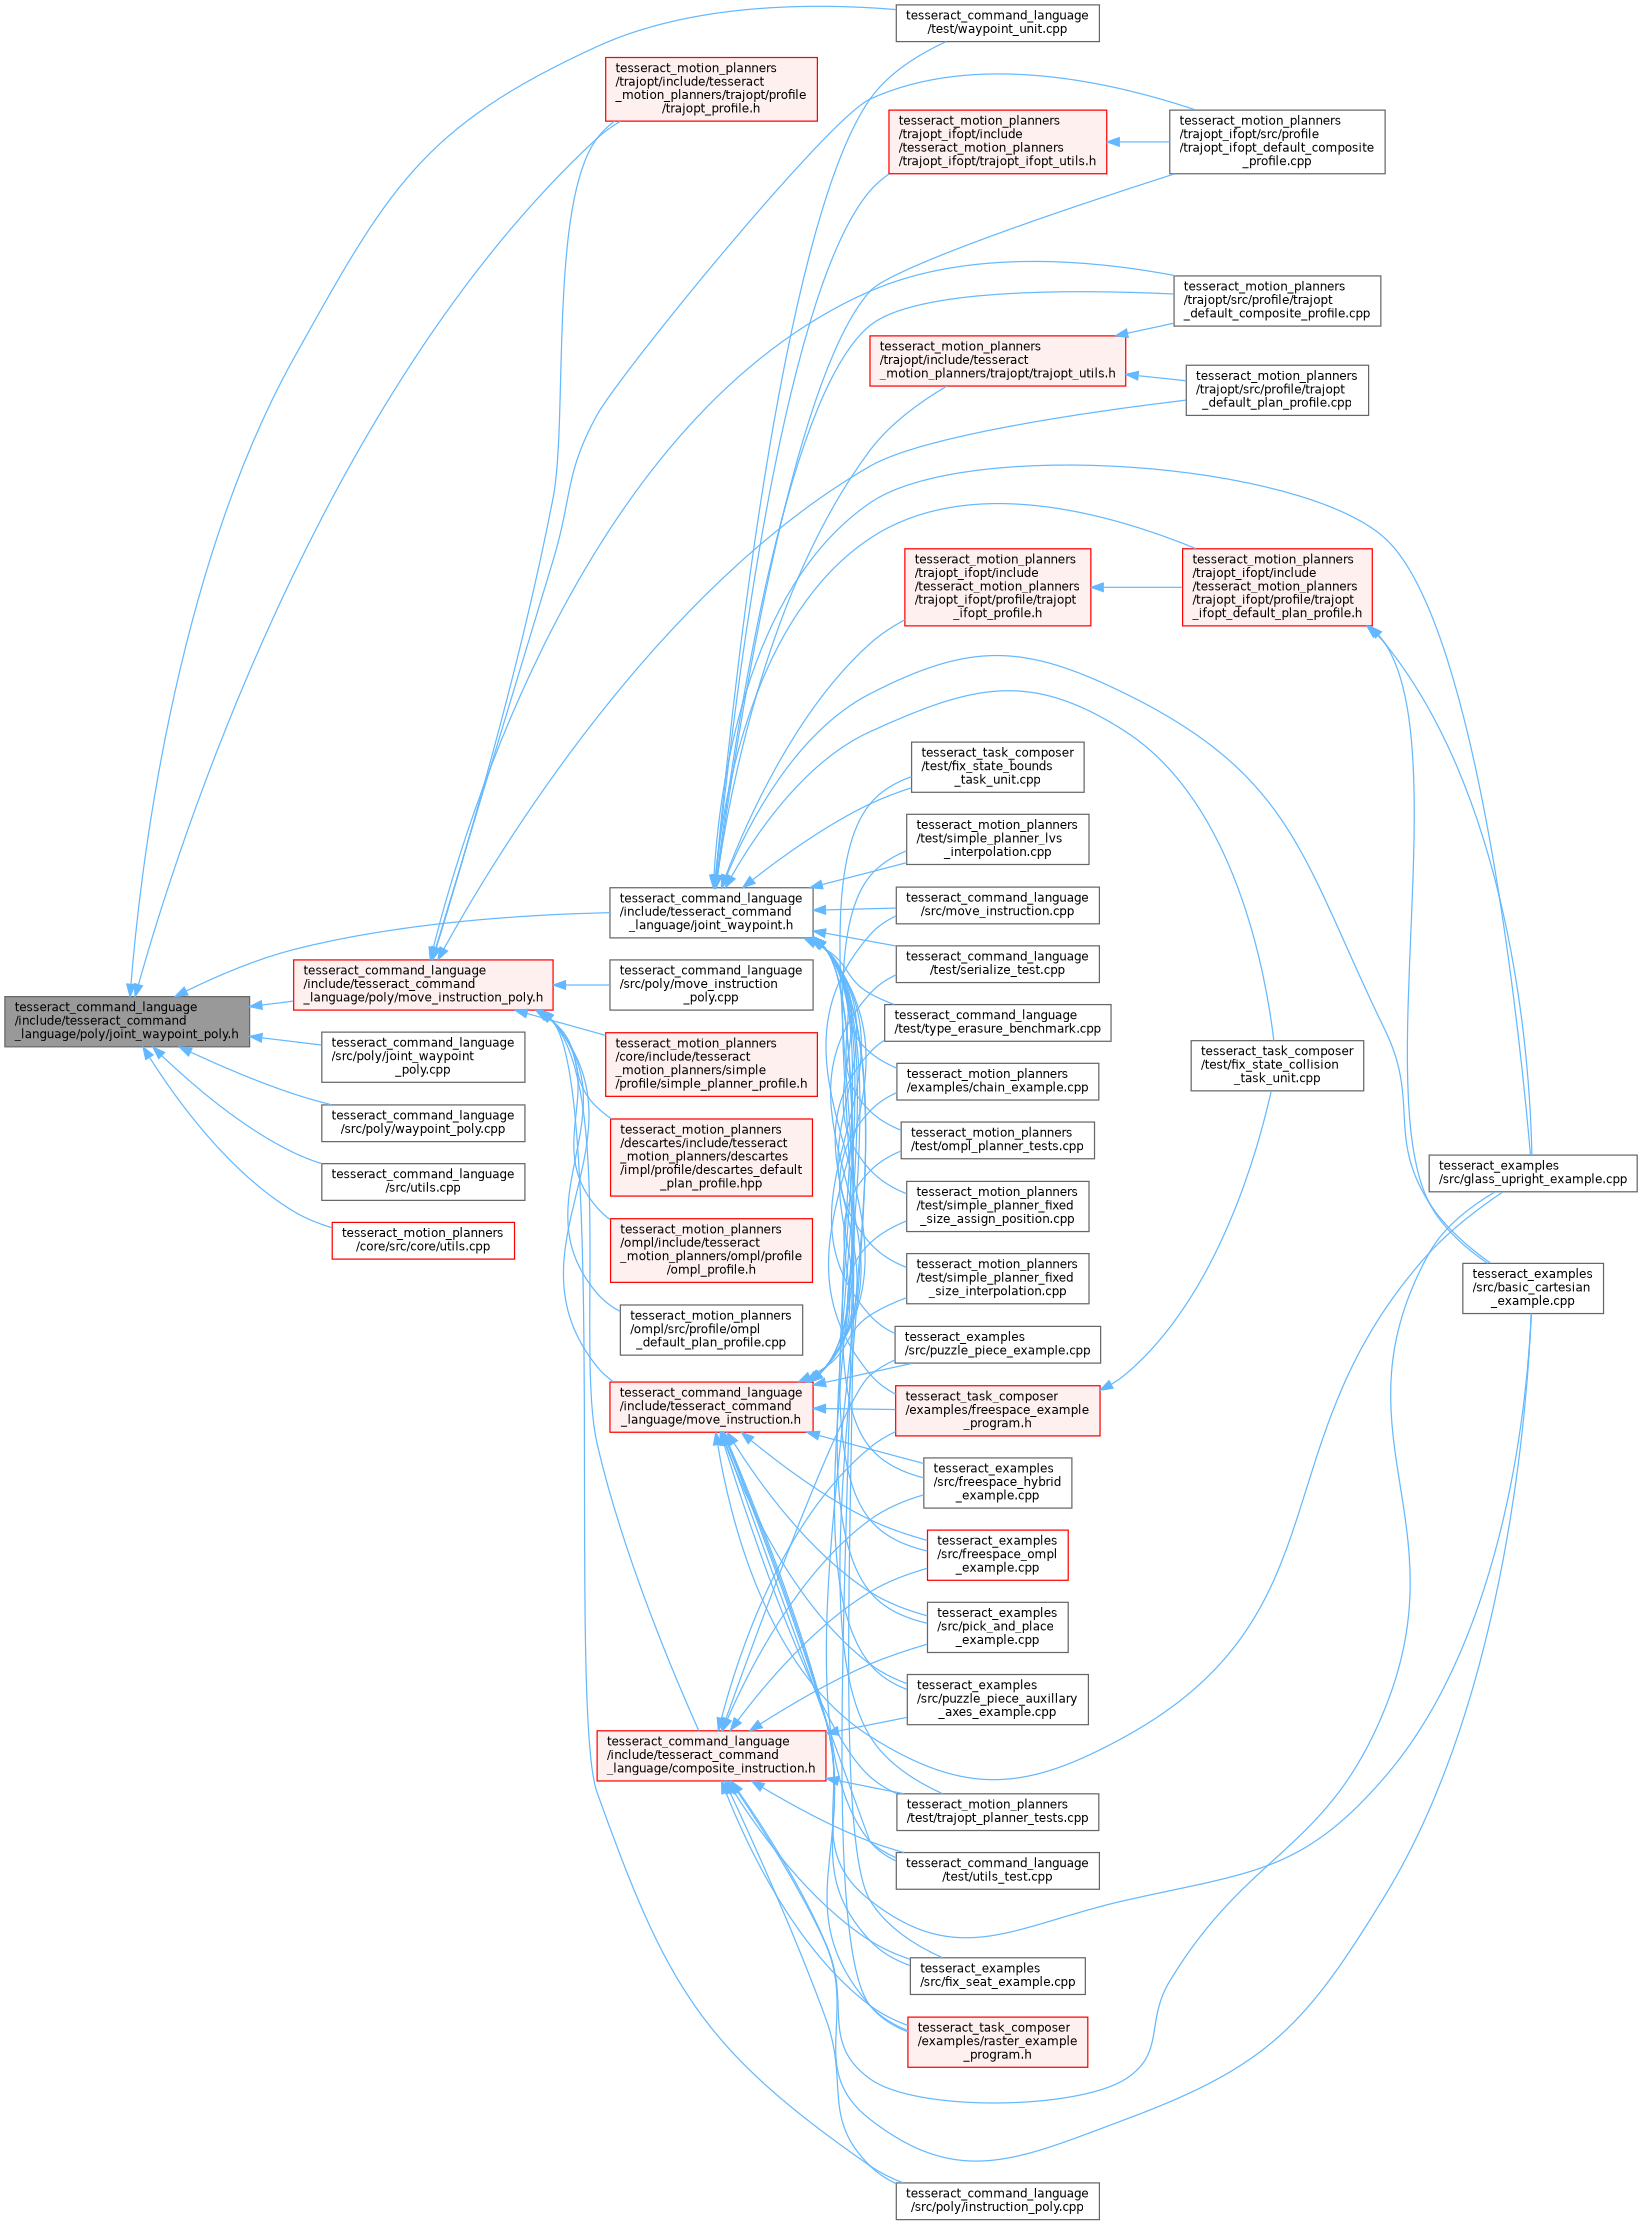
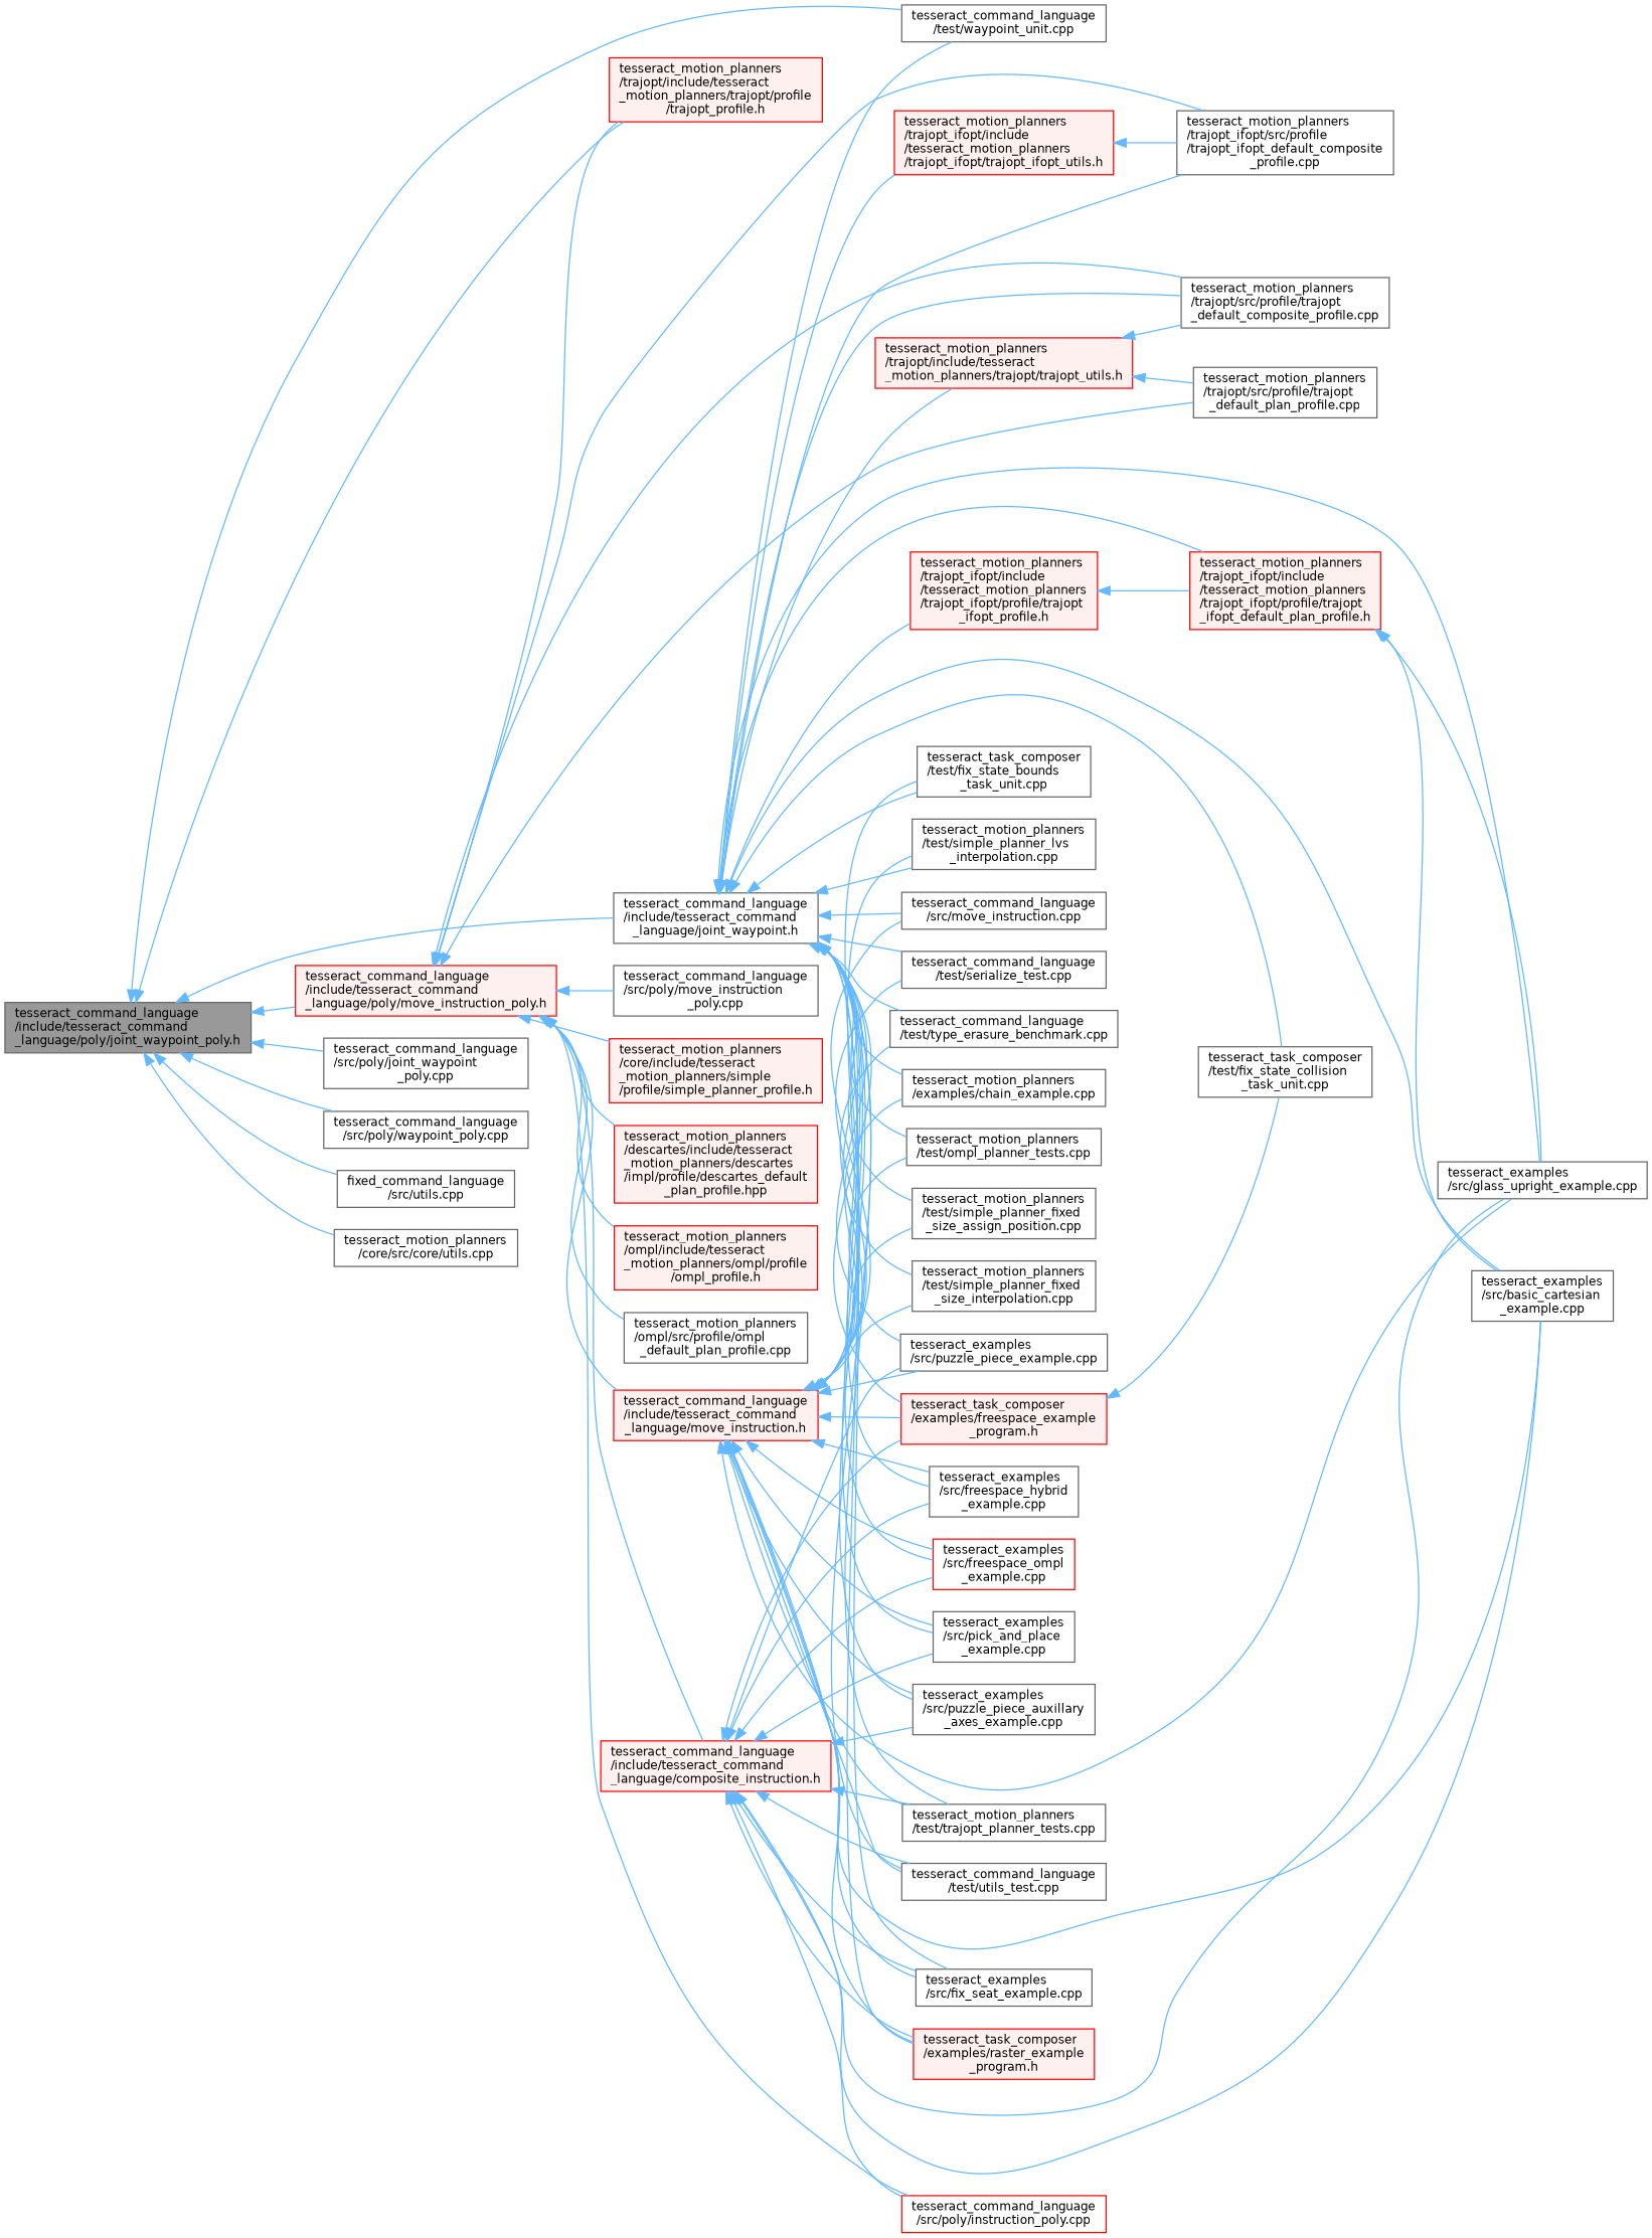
  digraph {
    rankdir=LR
    node [color=grey40 fillcolor=white fontname=Helvetica fontsize=10 shape=box style=filled]
    edge [color=steelblue1 dir=back fontname=Helvetica fontsize=10 labelfontname=Helvetica labelfontsize=10 style=solid]
    n1 [color=gray40 fillcolor=grey60 fontcolor=black height=0.2 label="tesseract_command_language\l/include/tesseract_command\l_language/poly/joint_waypoint_poly.h" width=0.4]
    n2 [height=0.2 label="tesseract_command_language\l/include/tesseract_command\l_language/joint_waypoint.h" width=0.4]
    n3 [height=0.2 label="tesseract_command_language\l/test/waypoint_unit.cpp" width=0.4]
    n4 [color=red fillcolor="#FFF0F0" height=0.2 label="tesseract_command_language\l/include/tesseract_command\l_language/poly/move_instruction_poly.h" width=0.4]
    n5 [color=red fillcolor="#FFF0F0" height=0.2 label="tesseract_motion_planners\l/trajopt/include/tesseract\l_motion_planners/trajopt/profile\l/trajopt_profile.h" width=0.4]
    n6 [height=0.2 label="tesseract_command_language\l/src/poly/joint_waypoint\l_poly.cpp" width=0.4]
    n7 [height=0.2 label="tesseract_command_language\l/src/poly/waypoint_poly.cpp" width=0.4]
-   n8 [height=0.2 label="tesseract_command_language\l/src/utils.cpp" width=0.4]
-   n9 [color=red height=0.2 label="tesseract_motion_planners\l/core/src/core/utils.cpp" width=0.4]
+   n8 [height=0.2 label="fixed_command_language\l/src/utils.cpp" width=0.4]
+   n9 [height=0.2 label="tesseract_motion_planners\l/core/src/core/utils.cpp" width=0.4]
    n10 [height=0.2 label="tesseract_command_language\l/src/move_instruction.cpp" width=0.4]
    n11 [height=0.2 label="tesseract_command_language\l/test/serialize_test.cpp" width=0.4]
    n12 [height=0.2 label="tesseract_command_language\l/test/type_erasure_benchmark.cpp" width=0.4]
    n13 [height=0.2 label="tesseract_command_language\l/test/utils_test.cpp" width=0.4]
    n14 [height=0.2 label="tesseract_examples\l/src/basic_cartesian\l_example.cpp" width=0.4]
    n15 [height=0.2 label="tesseract_examples\l/src/fix_seat_example.cpp" width=0.4]
    n16 [height=0.2 label="tesseract_examples\l/src/freespace_hybrid\l_example.cpp" width=0.4]
    n17 [color=red height=0.2 label="tesseract_examples\l/src/freespace_ompl\l_example.cpp" width=0.4]
    n18 [height=0.2 label="tesseract_examples\l/src/glass_upright_example.cpp" width=0.4]
    n19 [height=0.2 label="tesseract_examples\l/src/pick_and_place\l_example.cpp" width=0.4]
    n20 [height=0.2 label="tesseract_examples\l/src/puzzle_piece_auxillary\l_axes_example.cpp" width=0.4]
    n21 [height=0.2 label="tesseract_examples\l/src/puzzle_piece_example.cpp" width=0.4]
    n22 [height=0.2 label="tesseract_motion_planners\l/examples/chain_example.cpp" width=0.4]
    n23 [height=0.2 label="tesseract_motion_planners\l/test/ompl_planner_tests.cpp" width=0.4]
    n24 [height=0.2 label="tesseract_motion_planners\l/test/simple_planner_fixed\l_size_assign_position.cpp" width=0.4]
    n25 [height=0.2 label="tesseract_motion_planners\l/test/simple_planner_fixed\l_size_interpolation.cpp" width=0.4]
    n26 [height=0.2 label="tesseract_motion_planners\l/test/simple_planner_lvs\l_interpolation.cpp" width=0.4]
    n27 [height=0.2 label="tesseract_motion_planners\l/test/trajopt_planner_tests.cpp" width=0.4]
    n28 [color=red fillcolor="#FFF0F0" height=0.2 label="tesseract_motion_planners\l/trajopt/include/tesseract\l_motion_planners/trajopt/trajopt_utils.h" width=0.4]
    n29 [height=0.2 label="tesseract_motion_planners\l/trajopt/src/profile/trajopt\l_default_composite_profile.cpp" width=0.4]
    n30 [color=red fillcolor="#FFF0F0" height=0.2 label="tesseract_motion_planners\l/trajopt_ifopt/include\l/tesseract_motion_planners\l/trajopt_ifopt/profile/trajopt\l_ifopt_default_plan_profile.h" width=0.4]
    n31 [color=red fillcolor="#FFF0F0" height=0.2 label="tesseract_motion_planners\l/trajopt_ifopt/include\l/tesseract_motion_planners\l/trajopt_ifopt/profile/trajopt\l_ifopt_profile.h" width=0.4]
    n32 [color=red fillcolor="#FFF0F0" height=0.2 label="tesseract_motion_planners\l/trajopt_ifopt/include\l/tesseract_motion_planners\l/trajopt_ifopt/trajopt_ifopt_utils.h" width=0.4]
    n33 [height=0.2 label="tesseract_motion_planners\l/trajopt_ifopt/src/profile\l/trajopt_ifopt_default_composite\l_profile.cpp" width=0.4]
    n34 [color=red fillcolor="#FFF0F0" height=0.2 label="tesseract_task_composer\l/examples/freespace_example\l_program.h" width=0.4]
    n35 [height=0.2 label="tesseract_task_composer\l/test/fix_state_collision\l_task_unit.cpp" width=0.4]
    n36 [color=red fillcolor="#FFF0F0" height=0.2 label="tesseract_task_composer\l/examples/raster_example\l_program.h" width=0.4]
    n37 [height=0.2 label="tesseract_task_composer\l/test/fix_state_bounds\l_task_unit.cpp" width=0.4]
    n38 [height=0.2 label="tesseract_motion_planners\l/trajopt/src/profile/trajopt\l_default_plan_profile.cpp" width=0.4]
    n39 [color=red fillcolor="#FFF0F0" height=0.2 label="tesseract_command_language\l/include/tesseract_command\l_language/composite_instruction.h" width=0.4]
-   n40 [height=0.2 label="tesseract_command_language\l/src/poly/instruction_poly.cpp" width=0.4]
+   n40 [color=red height=0.2 label="tesseract_command_language\l/src/poly/instruction_poly.cpp" width=0.4]
    n41 [color=red fillcolor="#FFF0F0" height=0.2 label="tesseract_command_language\l/include/tesseract_command\l_language/move_instruction.h" width=0.4]
    n42 [height=0.2 label="tesseract_command_language\l/src/poly/move_instruction\l_poly.cpp" width=0.4]
    n43 [color=red fillcolor="#FFF0F0" height=0.2 label="tesseract_motion_planners\l/core/include/tesseract\l_motion_planners/simple\l/profile/simple_planner_profile.h" width=0.4]
    n44 [color=red fillcolor="#FFF0F0" height=0.2 label="tesseract_motion_planners\l/descartes/include/tesseract\l_motion_planners/descartes\l/impl/profile/descartes_default\l_plan_profile.hpp" width=0.4]
    n45 [color=red fillcolor="#FFF0F0" height=0.2 label="tesseract_motion_planners\l/ompl/include/tesseract\l_motion_planners/ompl/profile\l/ompl_profile.h" width=0.4]
    n46 [height=0.2 label="tesseract_motion_planners\l/ompl/src/profile/ompl\l_default_plan_profile.cpp" width=0.4]
    n1 -> n2
    n1 -> n3
    n1 -> n4
    n1 -> n5
    n1 -> n6
    n1 -> n7
    n1 -> n8
    n1 -> n9
    n2 -> n3
    n2 -> n10
    n2 -> n11
    n2 -> n12
    n2 -> n13
    n2 -> n14
    n2 -> n15
    n2 -> n16
    n2 -> n17
    n2 -> n18
    n2 -> n19
    n2 -> n20
    n2 -> n21
    n2 -> n22
    n2 -> n23
    n2 -> n24
    n2 -> n25
    n2 -> n26
    n2 -> n27
    n2 -> n28
    n2 -> n29
    n2 -> n30
    n2 -> n31
    n2 -> n32
    n2 -> n33
    n2 -> n34
    n2 -> n35
    n2 -> n36
    n2 -> n37
    n4 -> n5
    n4 -> n29
    n4 -> n33
    n4 -> n38
    n4 -> n39
    n4 -> n40
    n4 -> n41
    n4 -> n42
    n4 -> n43
    n4 -> n44
    n4 -> n45
    n4 -> n46
    n28 -> n29
    n28 -> n38
    n30 -> n14
    n30 -> n18
    n31 -> n30
    n32 -> n33
    n34 -> n35
    n39 -> n13
    n39 -> n14
    n39 -> n15
    n39 -> n16
    n39 -> n17
    n39 -> n18
    n39 -> n19
    n39 -> n20
    n39 -> n21
    n39 -> n27
    n39 -> n34
    n39 -> n36
    n39 -> n40
    n41 -> n10
    n41 -> n11
    n41 -> n12
    n41 -> n13
    n41 -> n14
    n41 -> n15
    n41 -> n16
    n41 -> n17
    n41 -> n18
    n41 -> n19
    n41 -> n20
    n41 -> n21
    n41 -> n22
    n41 -> n23
    n41 -> n24
    n41 -> n25
    n41 -> n26
    n41 -> n27
    n41 -> n34
    n41 -> n36
    n41 -> n37
  }
